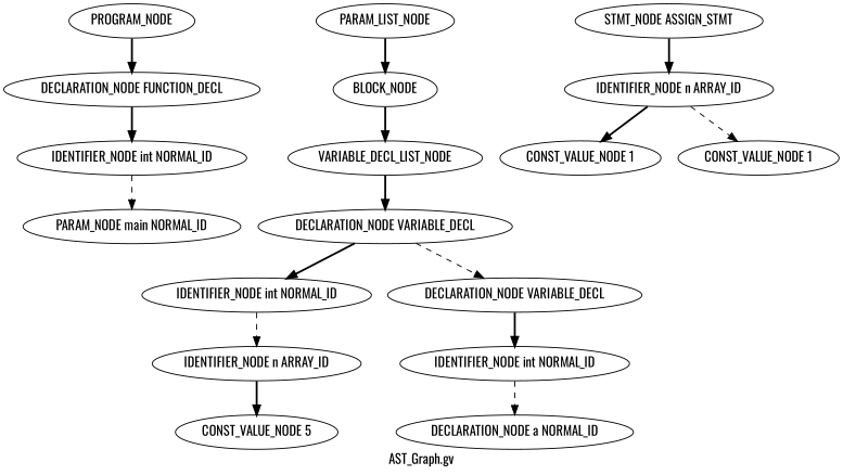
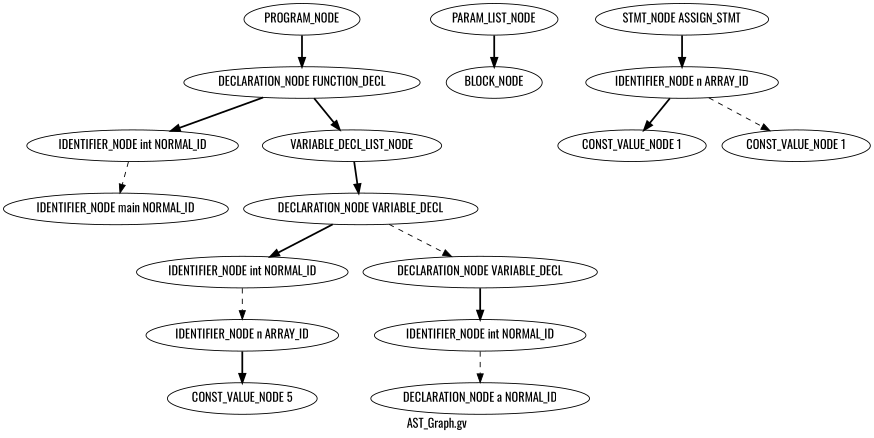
  digraph {
    fontname=Oswald
    label="AST_Graph.gv"
    node [fontname=Oswald]
    edge [fontname=Oswald style=bold]
    n1 [label=PROGRAM_NODE]
    n2 [label="DECLARATION_NODE FUNCTION_DECL"]
    n3 [label="IDENTIFIER_NODE int NORMAL_ID"]
-   n4 [label="PARAM_NODE main NORMAL_ID"]
+   n4 [label="IDENTIFIER_NODE main NORMAL_ID"]
    n5 [label=PARAM_LIST_NODE]
    n6 [label=BLOCK_NODE]
    n7 [label=VARIABLE_DECL_LIST_NODE]
    n8 [label="DECLARATION_NODE VARIABLE_DECL"]
    n9 [label="IDENTIFIER_NODE int NORMAL_ID"]
    n10 [label="DECLARATION_NODE VARIABLE_DECL"]
    n11 [label="IDENTIFIER_NODE n ARRAY_ID"]
    n12 [label="IDENTIFIER_NODE int NORMAL_ID"]
    n13 [label="CONST_VALUE_NODE 5"]
    n14 [label="DECLARATION_NODE a NORMAL_ID"]
    n15 [label="STMT_NODE ASSIGN_STMT"]
    n16 [label="IDENTIFIER_NODE n ARRAY_ID"]
    n17 [label="CONST_VALUE_NODE 1"]
    n18 [label="CONST_VALUE_NODE 1"]
    n1 -> n2
    n2 -> n3
    n3 -> n4 [style=dashed]
    n5 -> n6
-   n6 -> n7
+   n2 -> n7
    n7 -> n8
    n8 -> n9
    n8 -> n10 [style=dashed]
    n9 -> n11 [style=dashed]
    n10 -> n12
    n11 -> n13
    n12 -> n14 [style=dashed]
    n15 -> n16
    n16 -> n17
    n16 -> n18 [style=dashed]
  }
